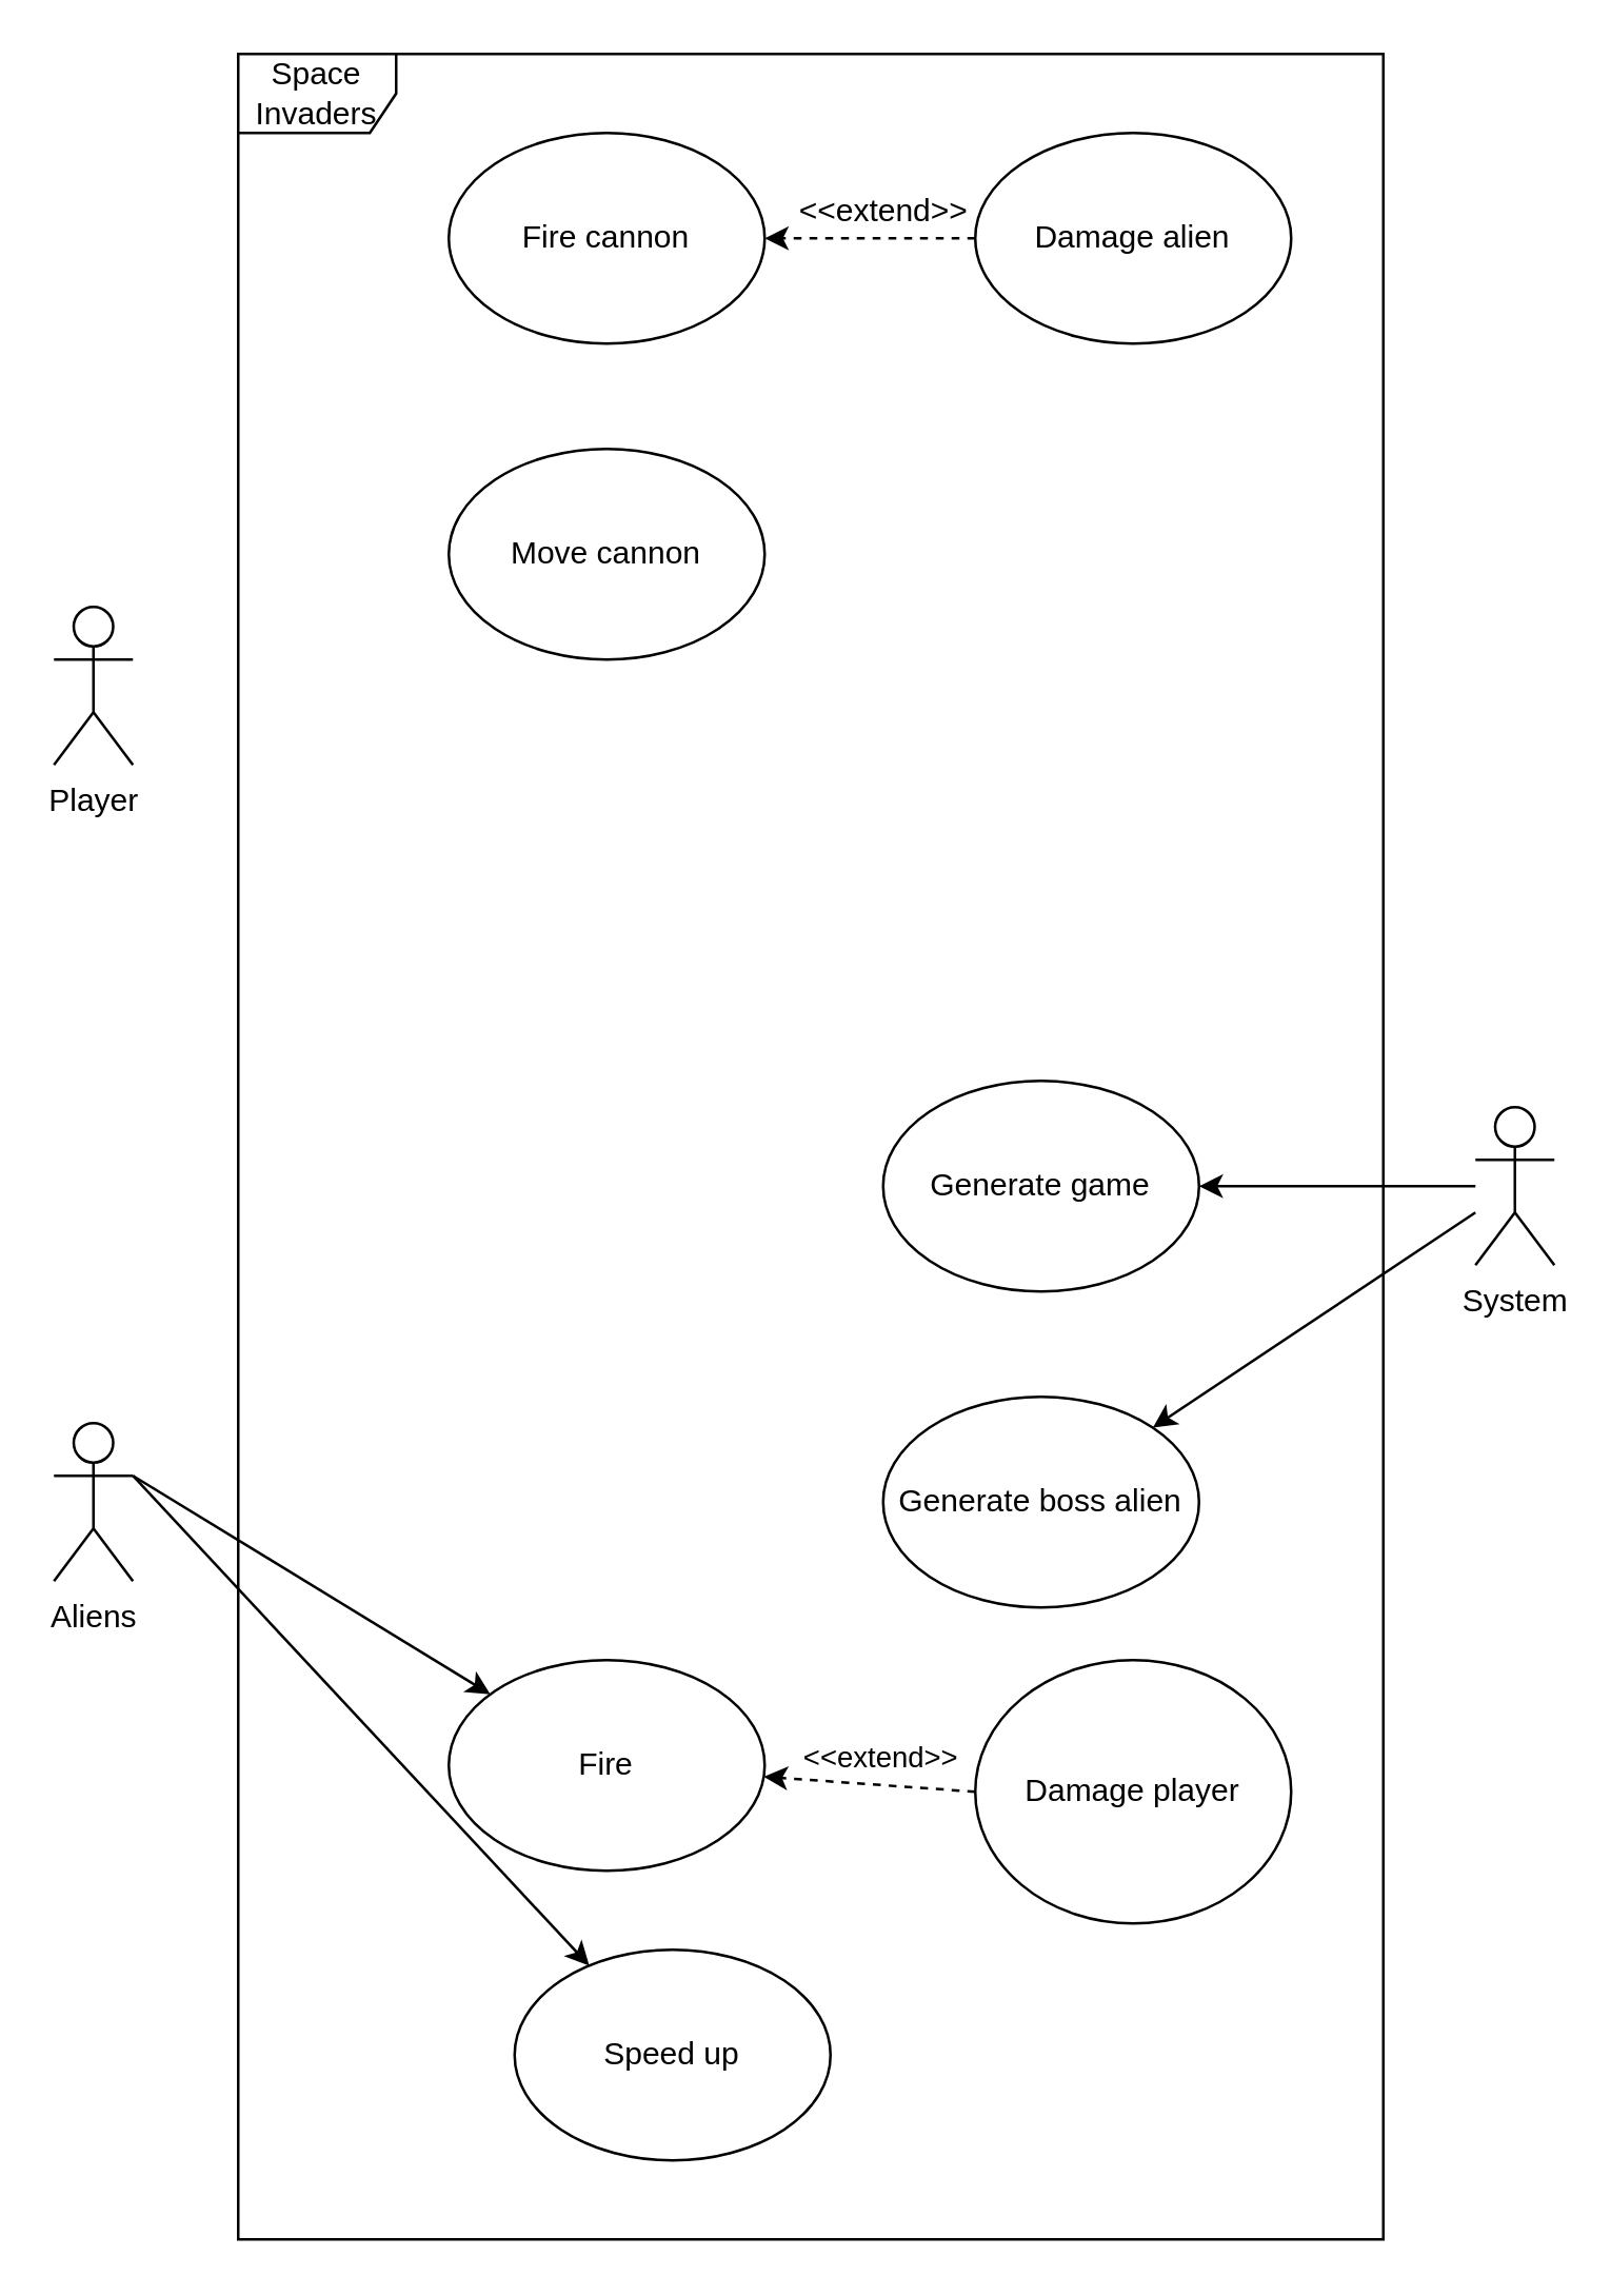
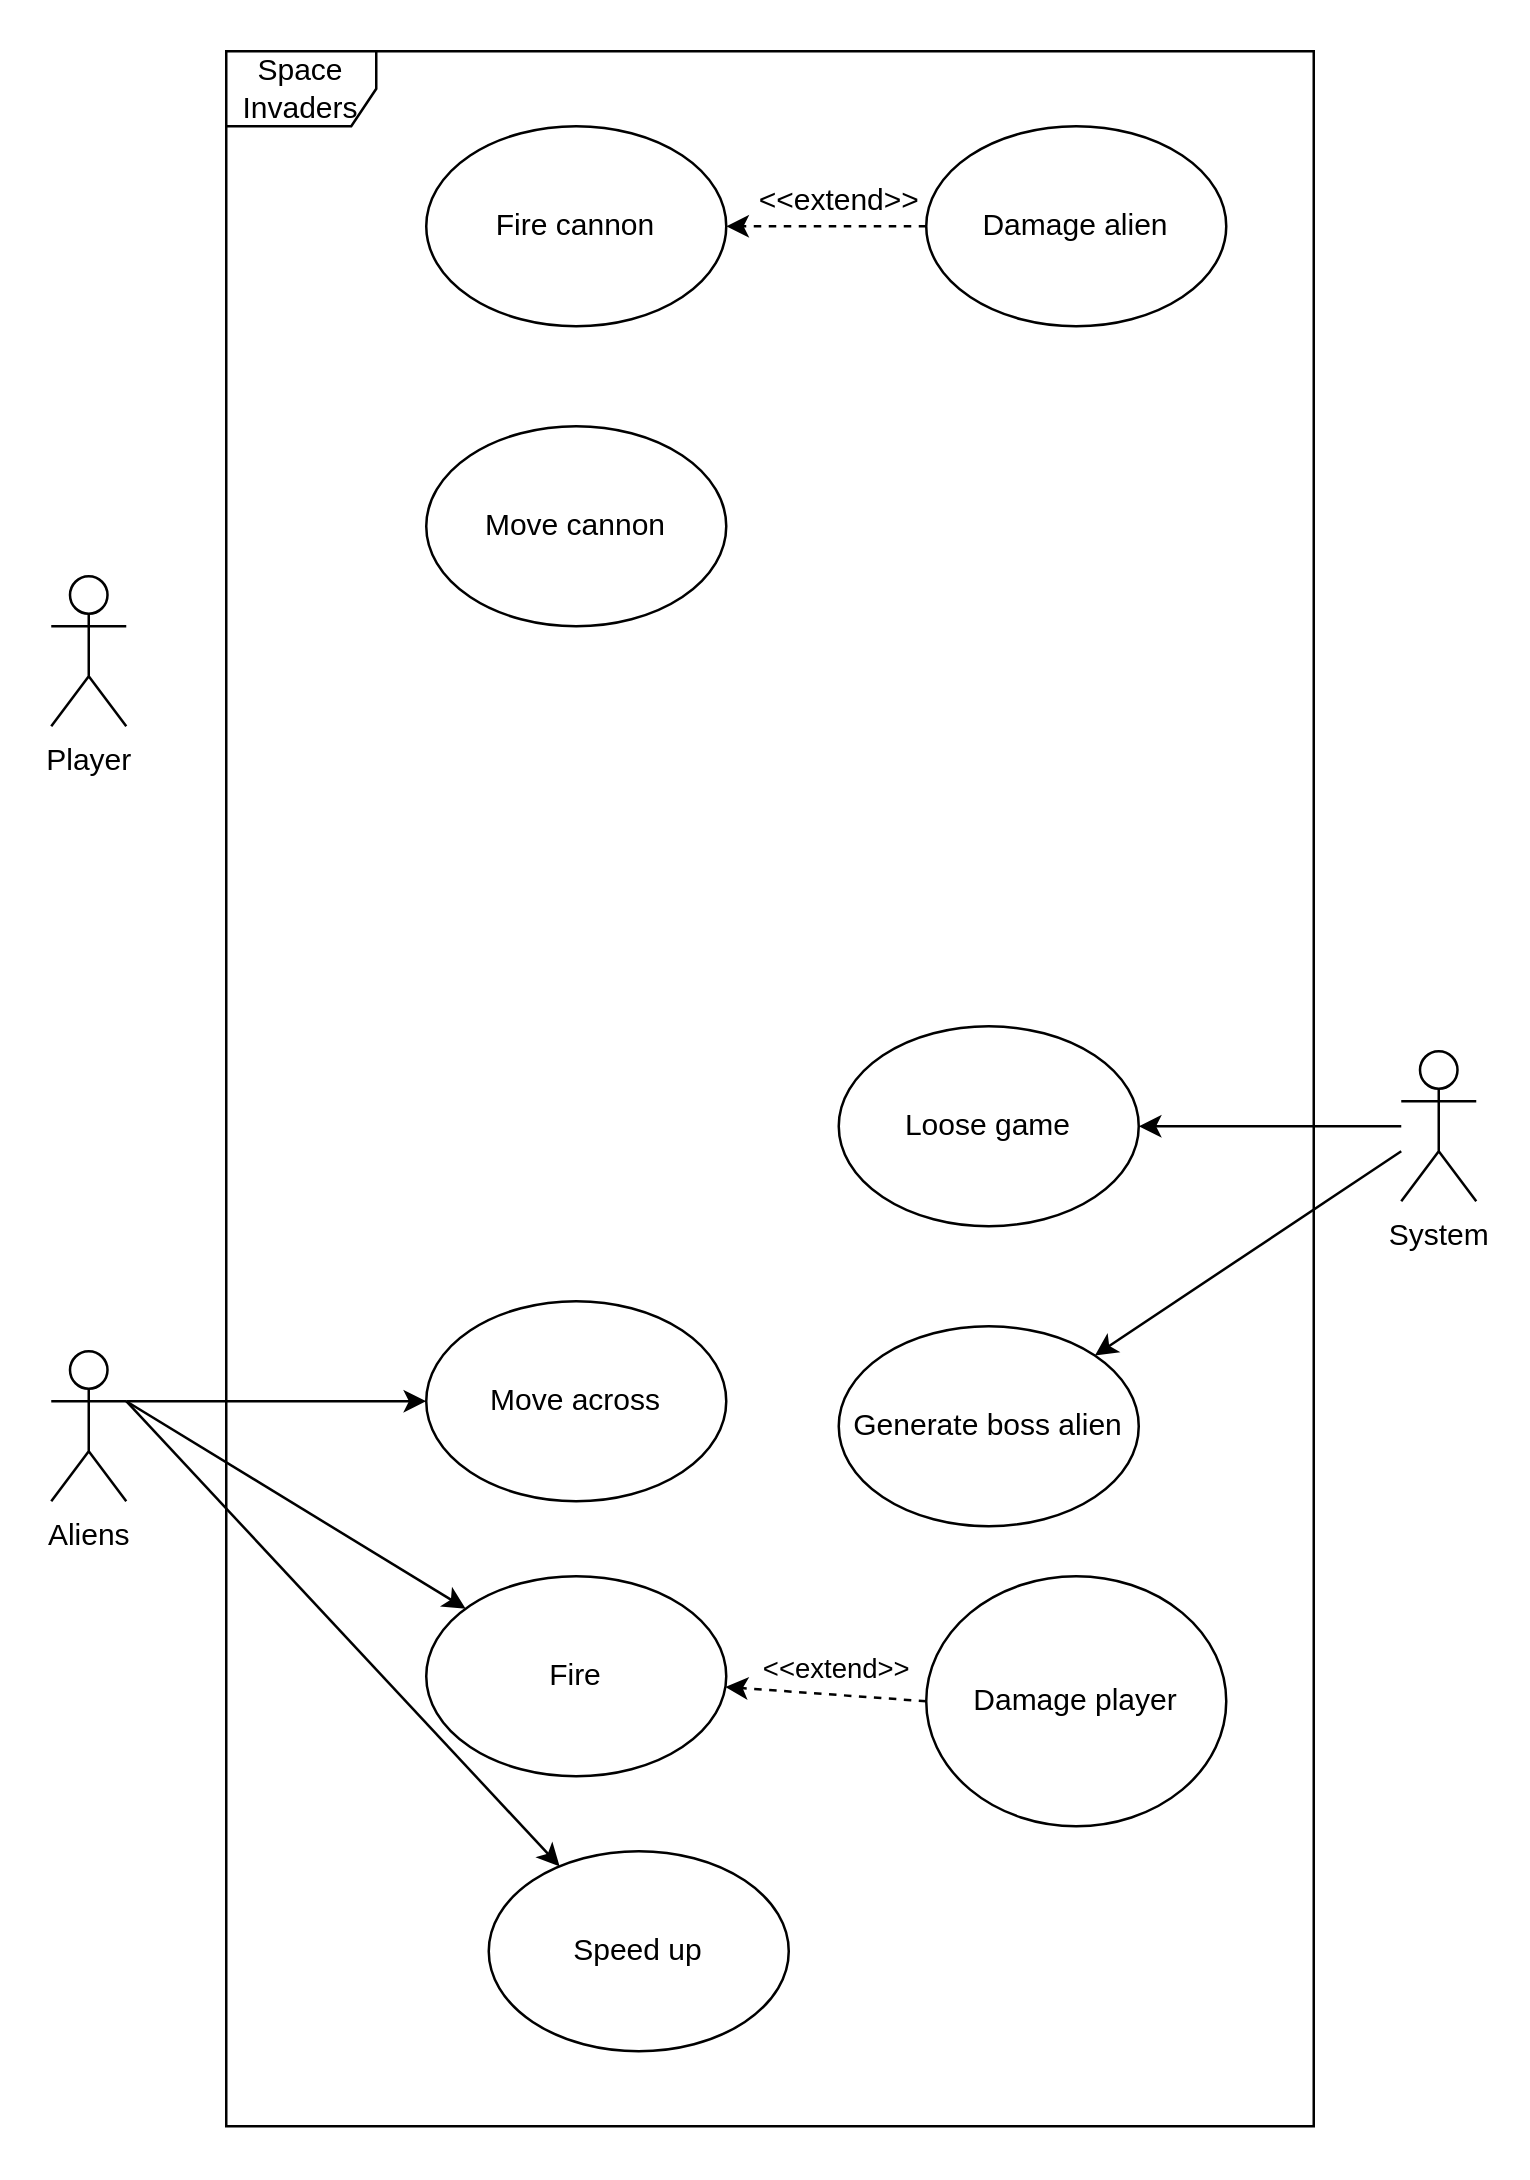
  <mxCell id="0" />
  <mxCell id="1" parent="0" />
  <mxCell id="2" value="Space Invaders" style="shape=umlFrame;whiteSpace=wrap;html=1;" parent="1" vertex="1"><mxGeometry x="90" y="20" width="435" height="830" as="geometry" /></mxCell>
+ <mxCell id="3" style="edgeStyle=none;rounded=0;orthogonalLoop=1;jettySize=auto;html=1;exitX=1;exitY=0.333;exitDx=0;exitDy=0;exitPerimeter=0;" parent="1" source="6" target="9" edge="1"><mxGeometry relative="1" as="geometry" /></mxCell>
  <mxCell id="4" style="edgeStyle=none;rounded=0;orthogonalLoop=1;jettySize=auto;html=1;exitX=1;exitY=0.333;exitDx=0;exitDy=0;exitPerimeter=0;" parent="1" source="6" target="13" edge="1"><mxGeometry relative="1" as="geometry" /></mxCell>
  <mxCell id="5" style="edgeStyle=none;rounded=0;orthogonalLoop=1;jettySize=auto;html=1;exitX=1;exitY=0.333;exitDx=0;exitDy=0;exitPerimeter=0;" parent="1" source="6" target="8" edge="1"><mxGeometry relative="1" as="geometry" /></mxCell>
  <mxCell id="6" value="Aliens" style="shape=umlActor;verticalLabelPosition=bottom;verticalAlign=top;html=1;" parent="1" vertex="1"><mxGeometry x="20" y="540" width="30" height="60" as="geometry" /></mxCell>
  <mxCell id="7" value="Player" style="shape=umlActor;verticalLabelPosition=bottom;verticalAlign=top;html=1;" parent="1" vertex="1"><mxGeometry x="20" y="230" width="30" height="60" as="geometry" /></mxCell>
  <mxCell id="8" value="Speed up" style="ellipse;whiteSpace=wrap;html=1;" parent="1" vertex="1"><mxGeometry x="195" y="740" width="120" height="80" as="geometry" /></mxCell>
+ <mxCell id="9" value="Move across" style="ellipse;whiteSpace=wrap;html=1;" parent="1" vertex="1"><mxGeometry x="170" y="520" width="120" height="80" as="geometry" /></mxCell>
  <mxCell id="10" value="Move cannon" style="ellipse;whiteSpace=wrap;html=1;" parent="1" vertex="1"><mxGeometry x="170" y="170" width="120" height="80" as="geometry" /></mxCell>
- <mxCell id="11" value="Generate game" style="ellipse;whiteSpace=wrap;html=1;" parent="1" vertex="1"><mxGeometry x="335" y="410" width="120" height="80" as="geometry" /></mxCell>
+ <mxCell id="11" value="Loose game" style="ellipse;whiteSpace=wrap;html=1;" parent="1" vertex="1"><mxGeometry x="335" y="410" width="120" height="80" as="geometry" /></mxCell>
  <mxCell id="12" value="Fire cannon" style="ellipse;whiteSpace=wrap;html=1;" parent="1" vertex="1"><mxGeometry x="170" y="50" width="120" height="80" as="geometry" /></mxCell>
  <mxCell id="13" value="Fire" style="ellipse;whiteSpace=wrap;html=1;" parent="1" vertex="1"><mxGeometry x="170" y="630" width="120" height="80" as="geometry" /></mxCell>
  <mxCell id="14" style="edgeStyle=none;rounded=0;orthogonalLoop=1;jettySize=auto;html=1;exitX=0;exitY=0.5;exitDx=0;exitDy=0;dashed=1;" parent="1" source="15" target="12" edge="1"><mxGeometry relative="1" as="geometry" /></mxCell>
  <mxCell id="15" value="Damage alien" style="ellipse;whiteSpace=wrap;html=1;" parent="1" vertex="1"><mxGeometry x="370" y="50" width="120" height="80" as="geometry" /></mxCell>
  <mxCell id="16" value="&amp;lt;&amp;lt;extend&amp;gt;&amp;gt;" style="text;html=1;align=center;verticalAlign=middle;resizable=0;points=[];autosize=1;" parent="1" vertex="1"><mxGeometry x="295" y="70" width="80" height="20" as="geometry" /></mxCell>
  <mxCell id="17" style="edgeStyle=none;rounded=0;orthogonalLoop=1;jettySize=auto;html=1;exitX=0;exitY=0.5;exitDx=0;exitDy=0;dashed=1;" parent="1" source="19" target="13" edge="1"><mxGeometry relative="1" as="geometry" /></mxCell>
  <mxCell id="18" value="&amp;lt;&amp;lt;extend&amp;gt;&amp;gt;" style="edgeLabel;html=1;align=center;verticalAlign=middle;resizable=0;points=[];" parent="17" vertex="1" connectable="0"><mxGeometry x="0.371" y="1" relative="1" as="geometry"><mxPoint x="18" y="-11" as="offset" /></mxGeometry></mxCell>
  <mxCell id="19" value="Damage player" style="ellipse;whiteSpace=wrap;html=1;" parent="1" vertex="1"><mxGeometry x="370" y="630" width="120" height="100" as="geometry" /></mxCell>
  <mxCell id="20" style="edgeStyle=orthogonalEdgeStyle;rounded=0;orthogonalLoop=1;jettySize=auto;html=1;" parent="1" source="21" target="11" edge="1"><mxGeometry relative="1" as="geometry" /></mxCell>
  <mxCell id="21" value="System" style="shape=umlActor;verticalLabelPosition=bottom;verticalAlign=top;html=1;" parent="1" vertex="1"><mxGeometry x="560" y="420" width="30" height="60" as="geometry" /></mxCell>
  <mxCell id="22" value="Generate boss alien" style="ellipse;whiteSpace=wrap;html=1;" vertex="1" parent="1"><mxGeometry x="335" y="530" width="120" height="80" as="geometry" /></mxCell>
  <mxCell id="23" value="" style="endArrow=classic;html=1;" edge="1" parent="1" source="21" target="22"><mxGeometry width="50" height="50" relative="1" as="geometry"><mxPoint x="310" y="400" as="sourcePoint" /><mxPoint x="360" y="350" as="targetPoint" /></mxGeometry></mxCell>
